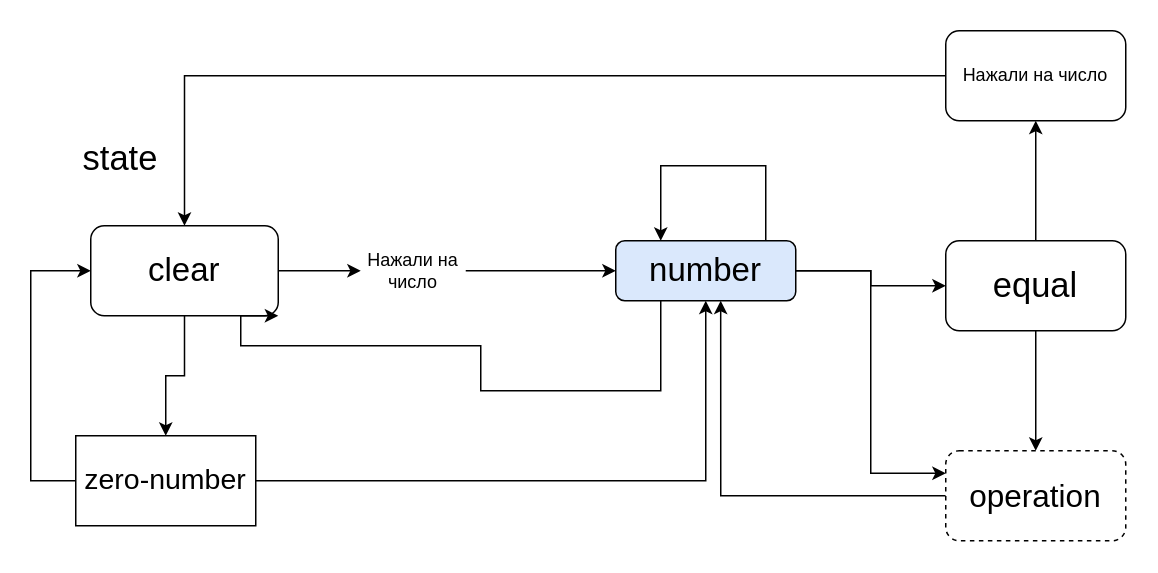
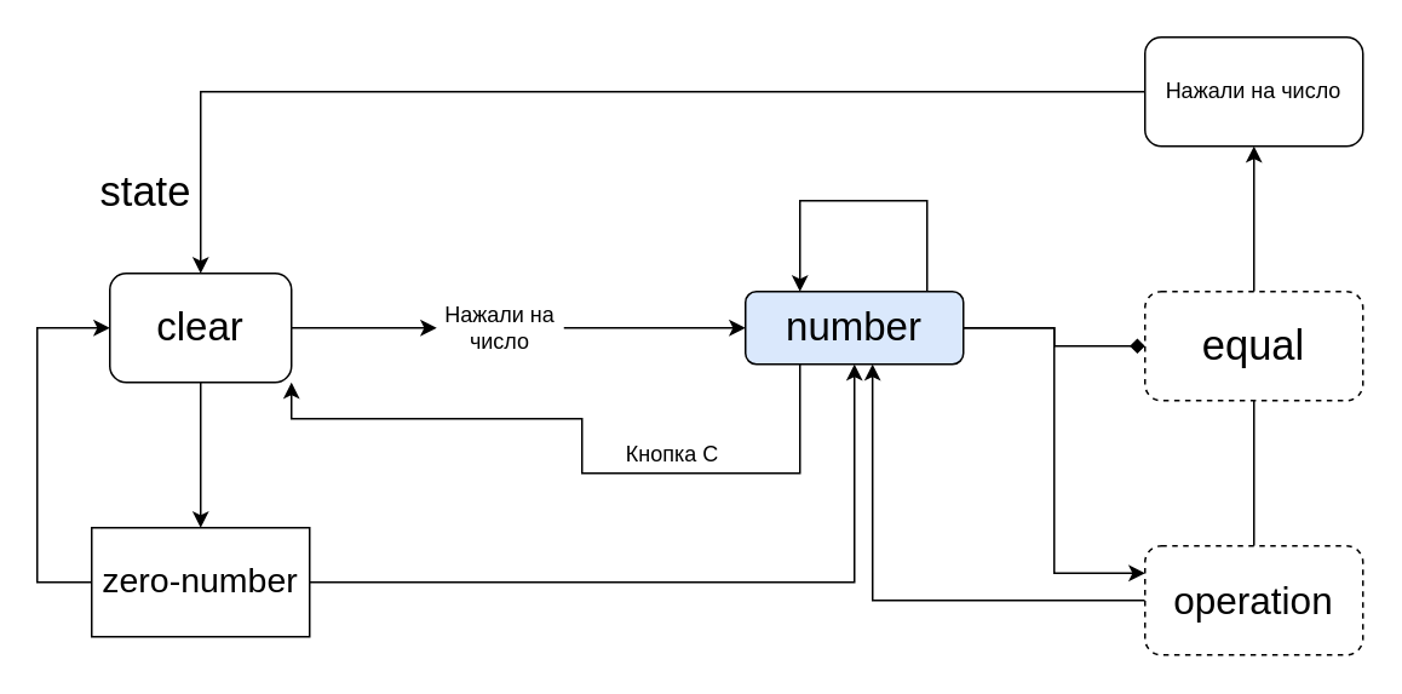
  <mxCell id="0" />
  <mxCell id="1" parent="0" />
  <mxCell id="2" style="edgeStyle=orthogonalEdgeStyle;rounded=0;orthogonalLoop=1;jettySize=auto;html=1;entryX=0;entryY=0.5;entryDx=0;entryDy=0;" edge="1" parent="1" source="10" target="9"><mxGeometry relative="1" as="geometry"><mxPoint x="340" y="180" as="targetPoint" /></mxGeometry></mxCell>
  <mxCell id="3" value="" style="edgeStyle=orthogonalEdgeStyle;rounded=0;orthogonalLoop=1;jettySize=auto;html=1;" edge="1" parent="1" source="4" target="23"><mxGeometry relative="1" as="geometry" /></mxCell>
- <mxCell id="4" value="&lt;font style=&quot;font-size: 22px&quot;&gt;clear&lt;/font&gt;" style="rounded=1;whiteSpace=wrap;html=1;" vertex="1" parent="1"><mxGeometry x="60" y="150" width="125" height="60" as="geometry" /></mxCell>
+ <mxCell id="4" value="&lt;font style=&quot;font-size: 22px&quot;&gt;clear&lt;/font&gt;" style="rounded=1;whiteSpace=wrap;html=1;" vertex="1" parent="1"><mxGeometry x="60" y="150" width="100" height="60" as="geometry" /></mxCell>
  <mxCell id="5" value="" style="edgeStyle=orthogonalEdgeStyle;rounded=0;orthogonalLoop=1;jettySize=auto;html=1;entryX=1;entryY=1;entryDx=0;entryDy=0;" edge="1" parent="1" source="9" target="4"><mxGeometry relative="1" as="geometry"><mxPoint x="440" y="310" as="targetPoint" /><Array as="points"><mxPoint x="440" y="260" /><mxPoint x="320" y="260" /><mxPoint x="320" y="230" /><mxPoint x="160" y="230" /></Array></mxGeometry></mxCell>
- <mxCell id="6" value="" style="edgeStyle=orthogonalEdgeStyle;rounded=0;orthogonalLoop=1;jettySize=auto;html=1;" edge="1" parent="1" source="9" target="16"><mxGeometry relative="1" as="geometry" /></mxCell>
+ <mxCell id="6" value="" style="edgeStyle=orthogonalEdgeStyle;rounded=0;orthogonalLoop=1;jettySize=auto;html=1;endArrow=diamond;" edge="1" parent="1" source="9" target="16"><mxGeometry relative="1" as="geometry" /></mxCell>
  <mxCell id="7" style="edgeStyle=orthogonalEdgeStyle;rounded=0;orthogonalLoop=1;jettySize=auto;html=1;entryX=0;entryY=0.25;entryDx=0;entryDy=0;" edge="1" parent="1" source="9" target="20"><mxGeometry relative="1" as="geometry" /></mxCell>
  <mxCell id="8" style="edgeStyle=orthogonalEdgeStyle;rounded=0;orthogonalLoop=1;jettySize=auto;html=1;entryX=0.25;entryY=0;entryDx=0;entryDy=0;" edge="1" parent="1" source="9" target="9"><mxGeometry relative="1" as="geometry"><mxPoint x="450" y="140" as="targetPoint" /><Array as="points"><mxPoint x="510" y="110" /><mxPoint x="440" y="110" /></Array></mxGeometry></mxCell>
  <mxCell id="9" value="&lt;font style=&quot;font-size: 22px&quot;&gt;number&lt;/font&gt;" style="rounded=1;whiteSpace=wrap;html=1;fillColor=#dae8fc;" vertex="1" parent="1"><mxGeometry x="410" y="160" width="120" height="40" as="geometry" /></mxCell>
  <mxCell id="10" value="Нажали на число" style="text;html=1;strokeColor=none;fillColor=none;align=center;verticalAlign=middle;whiteSpace=wrap;rounded=0;" vertex="1" parent="1"><mxGeometry x="240" y="170" width="70" height="20" as="geometry" /></mxCell>
  <mxCell id="11" style="edgeStyle=orthogonalEdgeStyle;rounded=0;orthogonalLoop=1;jettySize=auto;html=1;entryX=0;entryY=0.5;entryDx=0;entryDy=0;" edge="1" parent="1" source="4" target="10"><mxGeometry relative="1" as="geometry"><mxPoint x="370" y="180" as="targetPoint" /><mxPoint x="160" y="180" as="sourcePoint" /></mxGeometry></mxCell>
  <mxCell id="12" value="&lt;font style=&quot;font-size: 23px&quot;&gt;state&lt;/font&gt;" style="text;html=1;strokeColor=none;fillColor=none;align=center;verticalAlign=middle;whiteSpace=wrap;rounded=0;" vertex="1" parent="1"><mxGeometry x="60" y="95" width="40" height="20" as="geometry" /></mxCell>
+ <mxCell id="13" value="Кнопка C" style="text;html=1;strokeColor=none;fillColor=none;align=center;verticalAlign=middle;whiteSpace=wrap;rounded=0;" vertex="1" parent="1"><mxGeometry x="340" y="240" width="60" height="20" as="geometry" /></mxCell>
  <mxCell id="14" value="" style="edgeStyle=orthogonalEdgeStyle;rounded=0;orthogonalLoop=1;jettySize=auto;html=1;" edge="1" parent="1" source="16" target="18"><mxGeometry relative="1" as="geometry" /></mxCell>
- <mxCell id="15" value="" style="edgeStyle=orthogonalEdgeStyle;rounded=0;orthogonalLoop=1;jettySize=auto;html=1;" edge="1" parent="1" source="16" target="20"><mxGeometry relative="1" as="geometry" /></mxCell>
- <mxCell id="16" value="&lt;font style=&quot;font-size: 23px&quot;&gt;equal&lt;/font&gt;" style="whiteSpace=wrap;html=1;rounded=1;" vertex="1" parent="1"><mxGeometry x="630" y="160" width="120" height="60" as="geometry" /></mxCell>
+ <mxCell id="15" value="" style="edgeStyle=orthogonalEdgeStyle;rounded=0;orthogonalLoop=1;jettySize=auto;html=1;endArrow=none;" edge="1" parent="1" source="16" target="20"><mxGeometry relative="1" as="geometry" /></mxCell>
+ <mxCell id="16" value="&lt;font style=&quot;font-size: 23px&quot;&gt;equal&lt;/font&gt;" style="whiteSpace=wrap;html=1;rounded=1;dashed=1;" vertex="1" parent="1"><mxGeometry x="630" y="160" width="120" height="60" as="geometry" /></mxCell>
  <mxCell id="17" style="edgeStyle=orthogonalEdgeStyle;rounded=0;orthogonalLoop=1;jettySize=auto;html=1;entryX=0.5;entryY=0;entryDx=0;entryDy=0;" edge="1" parent="1" source="18" target="4"><mxGeometry relative="1" as="geometry" /></mxCell>
  <mxCell id="18" value="Нажали на число" style="whiteSpace=wrap;html=1;rounded=1;" vertex="1" parent="1"><mxGeometry x="630" y="20" width="120" height="60" as="geometry" /></mxCell>
  <mxCell id="19" style="edgeStyle=orthogonalEdgeStyle;rounded=0;orthogonalLoop=1;jettySize=auto;html=1;entryX=0.583;entryY=1;entryDx=0;entryDy=0;entryPerimeter=0;" edge="1" parent="1" source="20" target="9"><mxGeometry relative="1" as="geometry" /></mxCell>
  <mxCell id="20" value="&lt;font style=&quot;font-size: 21px&quot;&gt;operation&lt;/font&gt;" style="whiteSpace=wrap;html=1;rounded=1;dashed=1;" vertex="1" parent="1"><mxGeometry x="630" y="300" width="120" height="60" as="geometry" /></mxCell>
  <mxCell id="21" style="edgeStyle=orthogonalEdgeStyle;rounded=0;orthogonalLoop=1;jettySize=auto;html=1;entryX=0;entryY=0.5;entryDx=0;entryDy=0;" edge="1" parent="1" source="23" target="4"><mxGeometry relative="1" as="geometry"><mxPoint x="20" y="180" as="targetPoint" /><Array as="points"><mxPoint x="20" y="320" /><mxPoint x="20" y="180" /></Array></mxGeometry></mxCell>
  <mxCell id="22" style="edgeStyle=orthogonalEdgeStyle;rounded=0;orthogonalLoop=1;jettySize=auto;html=1;" edge="1" parent="1" source="23" target="9"><mxGeometry relative="1" as="geometry" /></mxCell>
  <mxCell id="23" value="&lt;font style=&quot;font-size: 19px&quot;&gt;zero-number&lt;/font&gt;" style="whiteSpace=wrap;html=1;rounded=0;" vertex="1" parent="1"><mxGeometry x="50" y="290" width="120" height="60" as="geometry" /></mxCell>
